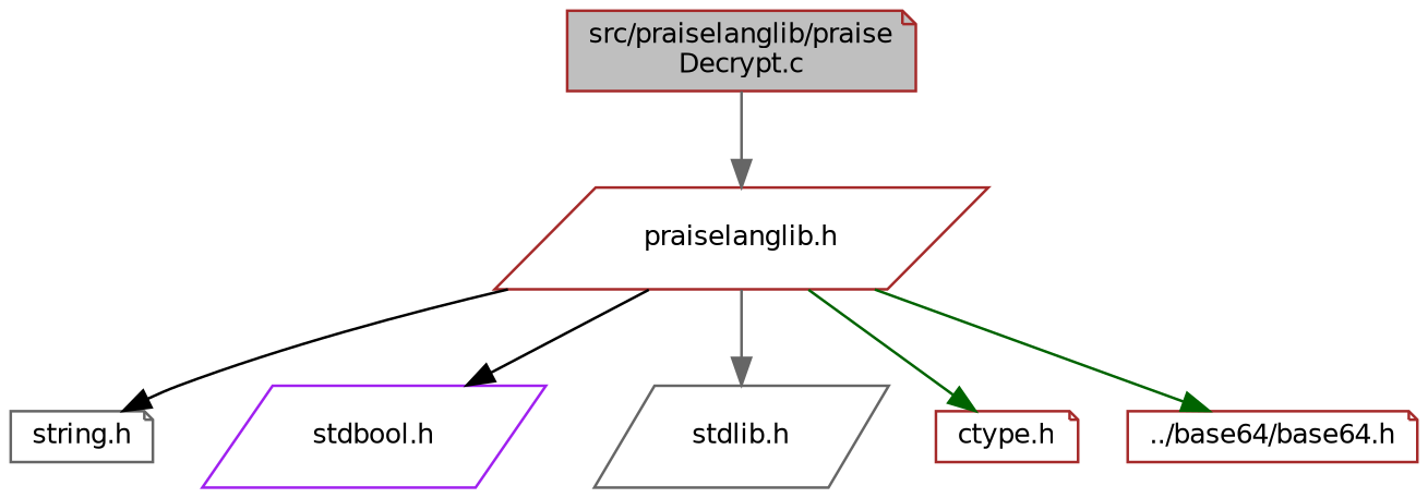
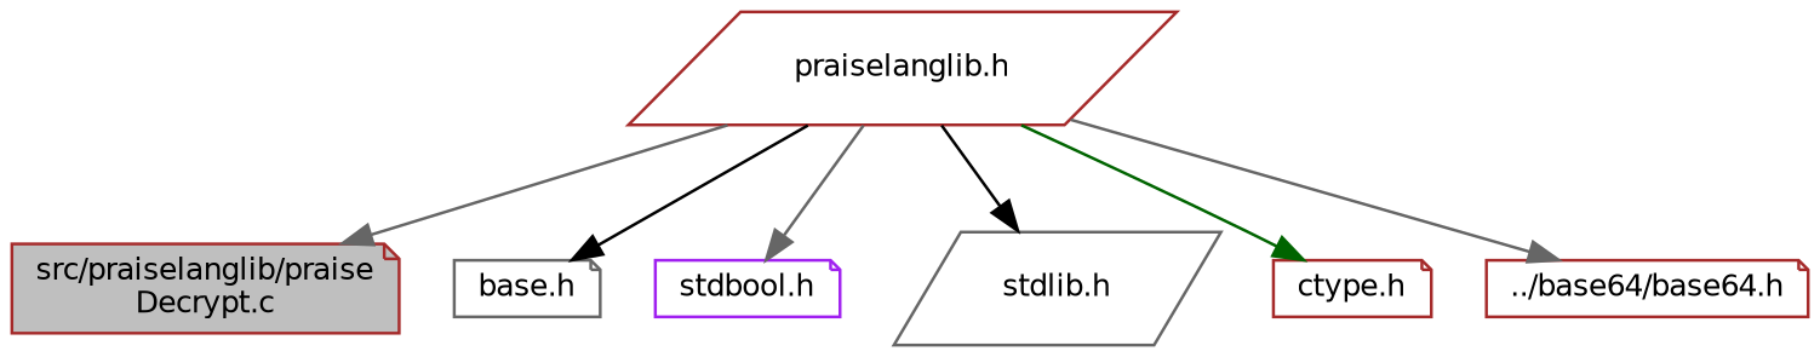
  digraph {
    node [color=brown fillcolor=white fontname=Helvetica fontsize=10 shape=note style=filled]
    edge [color=gray40 fontname=Helvetica fontsize=10 labelfontname=Helvetica labelfontsize=10 style=solid]
    n1 [fillcolor=grey75 fontcolor=black height=0.2 label="src/praiselanglib/praise\lDecrypt.c" width=0.4]
    n2 [height=0.2 label="praiselanglib.h" shape=parallelogram width=0.4]
-   n3 [color=gray40 height=0.2 label="string.h" width=0.4]
-   n4 [color=purple height=0.2 label="stdbool.h" shape=parallelogram width=0.4]
+   n3 [color=gray40 height=0.2 label="base.h" width=0.4]
+   n4 [color=purple height=0.2 label="stdbool.h" width=0.4]
    n5 [color=gray40 height=0.2 label="stdlib.h" shape=parallelogram width=0.4]
    n6 [height=0.2 label="ctype.h" width=0.4]
    n7 [height=0.2 label="../base64/base64.h" width=0.4]
-   n1 -> n2
+   n2 -> n1
    n2 -> n3 [color=black]
-   n2 -> n4 [color=black]
-   n2 -> n5
+   n2 -> n4
+   n2 -> n5 [color=black]
    n2 -> n6 [color=darkgreen]
-   n2 -> n7 [color=darkgreen]
+   n2 -> n7
  }
